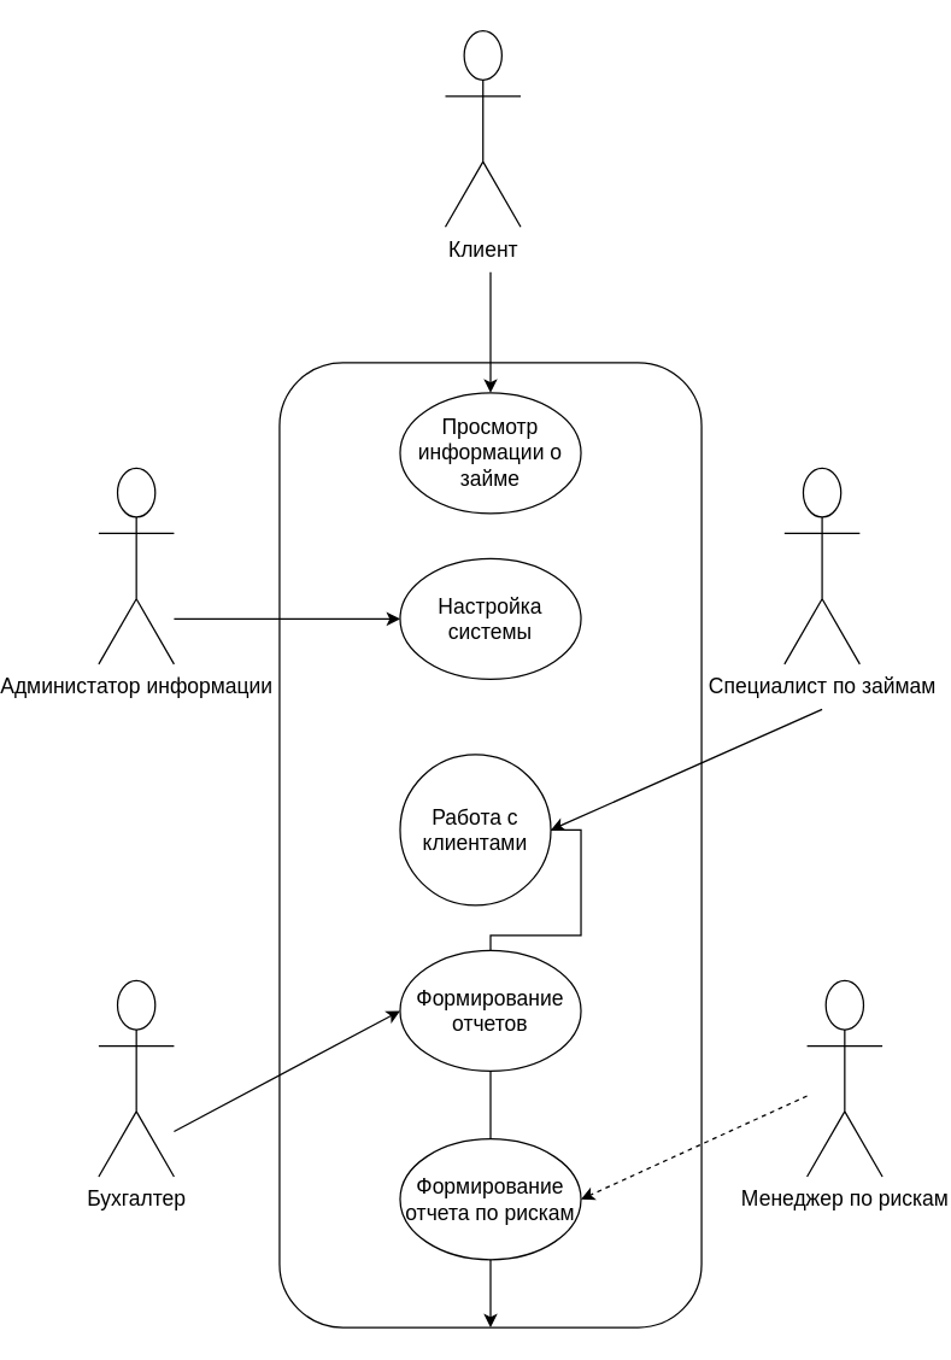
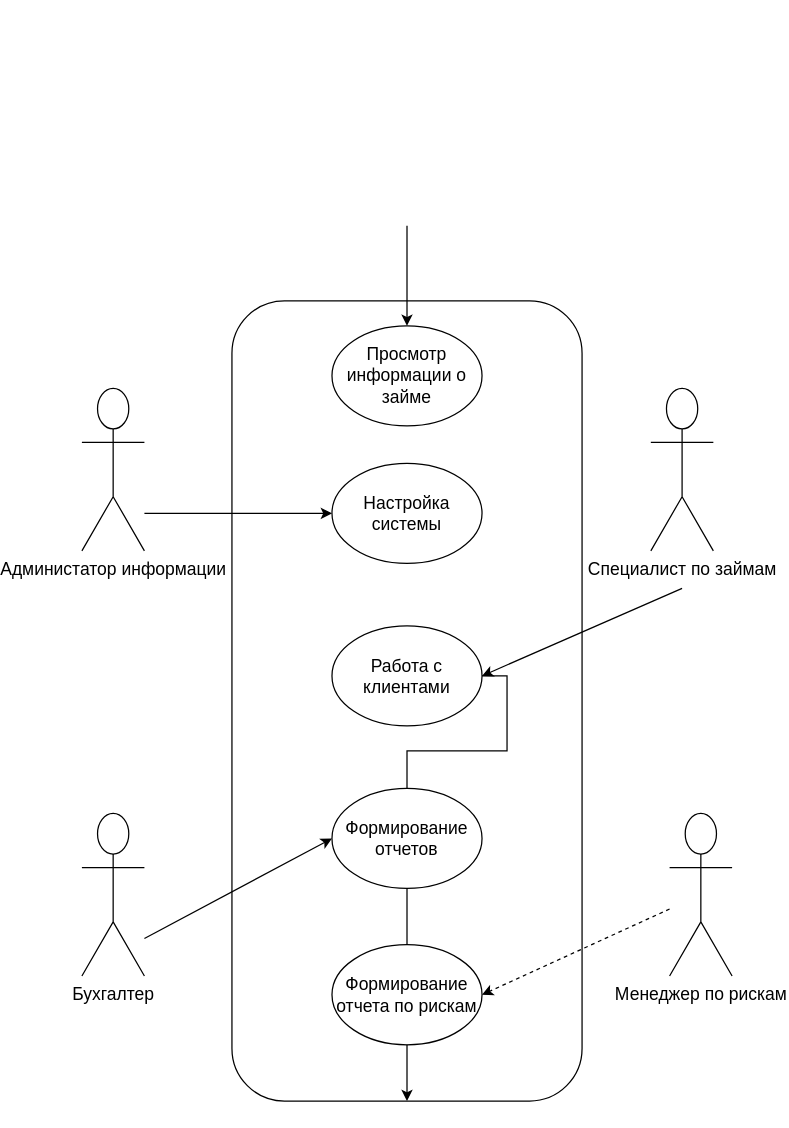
  <mxCell id="0" />
  <mxCell id="1" parent="0" />
  <mxCell id="2" value="&lt;font style=&quot;font-size: 14px;&quot;&gt;Администатор информации&lt;/font&gt;" style="shape=umlActor;verticalLabelPosition=bottom;verticalAlign=top;html=1;outlineConnect=0;" vertex="1" parent="1"><mxGeometry x="20" y="310" width="50" height="130" as="geometry" /></mxCell>
  <mxCell id="3" value="&lt;span style=&quot;font-size: 14px;&quot;&gt;Специалист по займам&lt;/span&gt;" style="shape=umlActor;verticalLabelPosition=bottom;verticalAlign=top;html=1;outlineConnect=0;" vertex="1" parent="1"><mxGeometry x="475" y="310" width="50" height="130" as="geometry" /></mxCell>
  <mxCell id="4" value="&lt;font style=&quot;font-size: 14px;&quot;&gt;Бухгалтер&lt;/font&gt;" style="shape=umlActor;verticalLabelPosition=bottom;verticalAlign=top;html=1;outlineConnect=0;" vertex="1" parent="1"><mxGeometry x="20" y="650" width="50" height="130" as="geometry" /></mxCell>
  <mxCell id="5" value="&lt;span style=&quot;font-size: 14px;&quot;&gt;Менеджер по рискам&lt;/span&gt;" style="shape=umlActor;verticalLabelPosition=bottom;verticalAlign=top;html=1;outlineConnect=0;" vertex="1" parent="1"><mxGeometry x="490" y="650" width="50" height="130" as="geometry" /></mxCell>
  <mxCell id="6" value="" style="rounded=1;whiteSpace=wrap;html=1;" vertex="1" parent="1"><mxGeometry x="140" y="240" width="280" height="640" as="geometry" /></mxCell>
  <mxCell id="7" value="&lt;font style=&quot;font-size: 14px;&quot;&gt;Настройка системы&lt;/font&gt;" style="ellipse;whiteSpace=wrap;html=1;" vertex="1" parent="1"><mxGeometry x="220" y="370" width="120" height="80" as="geometry" /></mxCell>
  <mxCell id="8" style="edgeStyle=orthogonalEdgeStyle;rounded=0;orthogonalLoop=1;jettySize=auto;html=1;exitX=1;exitY=0.5;exitDx=0;exitDy=0;" edge="1" parent="1" source="9" target="6"><mxGeometry relative="1" as="geometry" /></mxCell>
- <mxCell id="9" value="&lt;font style=&quot;font-size: 14px;&quot;&gt;Работа с клиентами&lt;/font&gt;" style="ellipse;whiteSpace=wrap;html=1;" vertex="1" parent="1"><mxGeometry x="220" y="500" width="100" height="100" as="geometry" /></mxCell>
+ <mxCell id="9" value="&lt;font style=&quot;font-size: 14px;&quot;&gt;Работа с клиентами&lt;/font&gt;" style="ellipse;whiteSpace=wrap;html=1;" vertex="1" parent="1"><mxGeometry x="220" y="500" width="120" height="80" as="geometry" /></mxCell>
  <mxCell id="10" value="&lt;font style=&quot;font-size: 14px;&quot;&gt;Формирование отчетов&lt;/font&gt;" style="ellipse;whiteSpace=wrap;html=1;" vertex="1" parent="1"><mxGeometry x="220" y="630" width="120" height="80" as="geometry" /></mxCell>
  <mxCell id="11" value="&lt;font style=&quot;font-size: 14px;&quot;&gt;Формирование отчета по рискам&lt;/font&gt;" style="ellipse;whiteSpace=wrap;html=1;" vertex="1" parent="1"><mxGeometry x="220" y="755" width="120" height="80" as="geometry" /></mxCell>
- <mxCell id="12" value="&lt;span style=&quot;font-size: 14px;&quot;&gt;Клиент&lt;/span&gt;" style="shape=umlActor;verticalLabelPosition=bottom;verticalAlign=top;html=1;outlineConnect=0;" vertex="1" parent="1"><mxGeometry x="250" y="20" width="50" height="130" as="geometry" /></mxCell>
  <mxCell id="13" value="&lt;font style=&quot;font-size: 14px;&quot;&gt;Просмотр информации о займе&lt;/font&gt;" style="ellipse;whiteSpace=wrap;html=1;" vertex="1" parent="1"><mxGeometry x="220" y="260" width="120" height="80" as="geometry" /></mxCell>
  <mxCell id="14" value="" style="endArrow=classic;html=1;rounded=0;entryX=0.5;entryY=0;entryDx=0;entryDy=0;" edge="1" parent="1" target="13"><mxGeometry width="50" height="50" relative="1" as="geometry"><mxPoint x="280" y="180" as="sourcePoint" /><mxPoint x="330" y="220" as="targetPoint" /></mxGeometry></mxCell>
  <mxCell id="15" value="" style="endArrow=classic;html=1;rounded=0;entryX=0;entryY=0.5;entryDx=0;entryDy=0;" edge="1" parent="1" target="7"><mxGeometry width="50" height="50" relative="1" as="geometry"><mxPoint x="70" y="410" as="sourcePoint" /><mxPoint x="120" y="360" as="targetPoint" /></mxGeometry></mxCell>
  <mxCell id="16" value="" style="endArrow=classic;html=1;rounded=0;entryX=1;entryY=0.5;entryDx=0;entryDy=0;" edge="1" parent="1" target="9"><mxGeometry width="50" height="50" relative="1" as="geometry"><mxPoint x="500" y="470" as="sourcePoint" /><mxPoint x="470" y="420" as="targetPoint" /></mxGeometry></mxCell>
  <mxCell id="17" value="" style="endArrow=classic;html=1;rounded=0;entryX=0;entryY=0.5;entryDx=0;entryDy=0;" edge="1" parent="1" target="10"><mxGeometry width="50" height="50" relative="1" as="geometry"><mxPoint x="70" y="750" as="sourcePoint" /><mxPoint x="120" y="700" as="targetPoint" /></mxGeometry></mxCell>
  <mxCell id="18" value="" style="endArrow=classic;html=1;rounded=0;entryX=1;entryY=0.5;entryDx=0;entryDy=0;dashed=1;" edge="1" parent="1" source="5" target="11"><mxGeometry width="50" height="50" relative="1" as="geometry"><mxPoint x="450" y="760" as="sourcePoint" /><mxPoint x="500" y="710" as="targetPoint" /></mxGeometry></mxCell>
